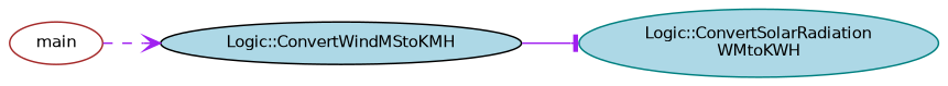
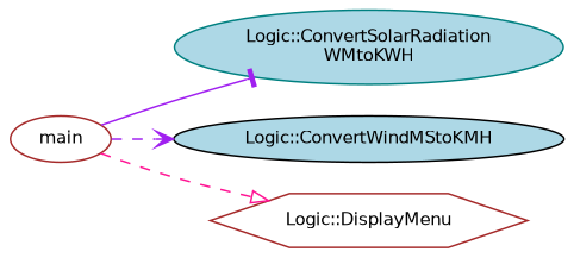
  digraph {
    fontname="DejaVu Sans"
    rankdir=LR
    node [color=brown fillcolor=white fontname="DejaVu Sans" fontsize=10 shape=ellipse style=filled]
    edge [color=purple fontname="DejaVu Sans" fontsize=10 labelfontname=Helvetica labelfontsize=10 style=dashed]
    n1 [fontcolor=black height=0.2 label=main width=0.4]
    n2 [color=teal fillcolor=lightblue height=0.2 label="Logic::ConvertSolarRadiation\lWMtoKWH" width=0.4]
    n3 [color=black fillcolor=lightblue height=0.2 label="Logic::ConvertWindMStoKMH" width=0.4]
-   n3 -> n2 [arrowhead=tee style=solid]
+   n4 [height=0.2 label="Logic::DisplayMenu" shape=hexagon width=0.4]
+   n1 -> n2 [arrowhead=tee style=solid]
    n1 -> n3 [arrowhead=vee]
+   n1 -> n4 [arrowhead=onormal color=deeppink]
  }
